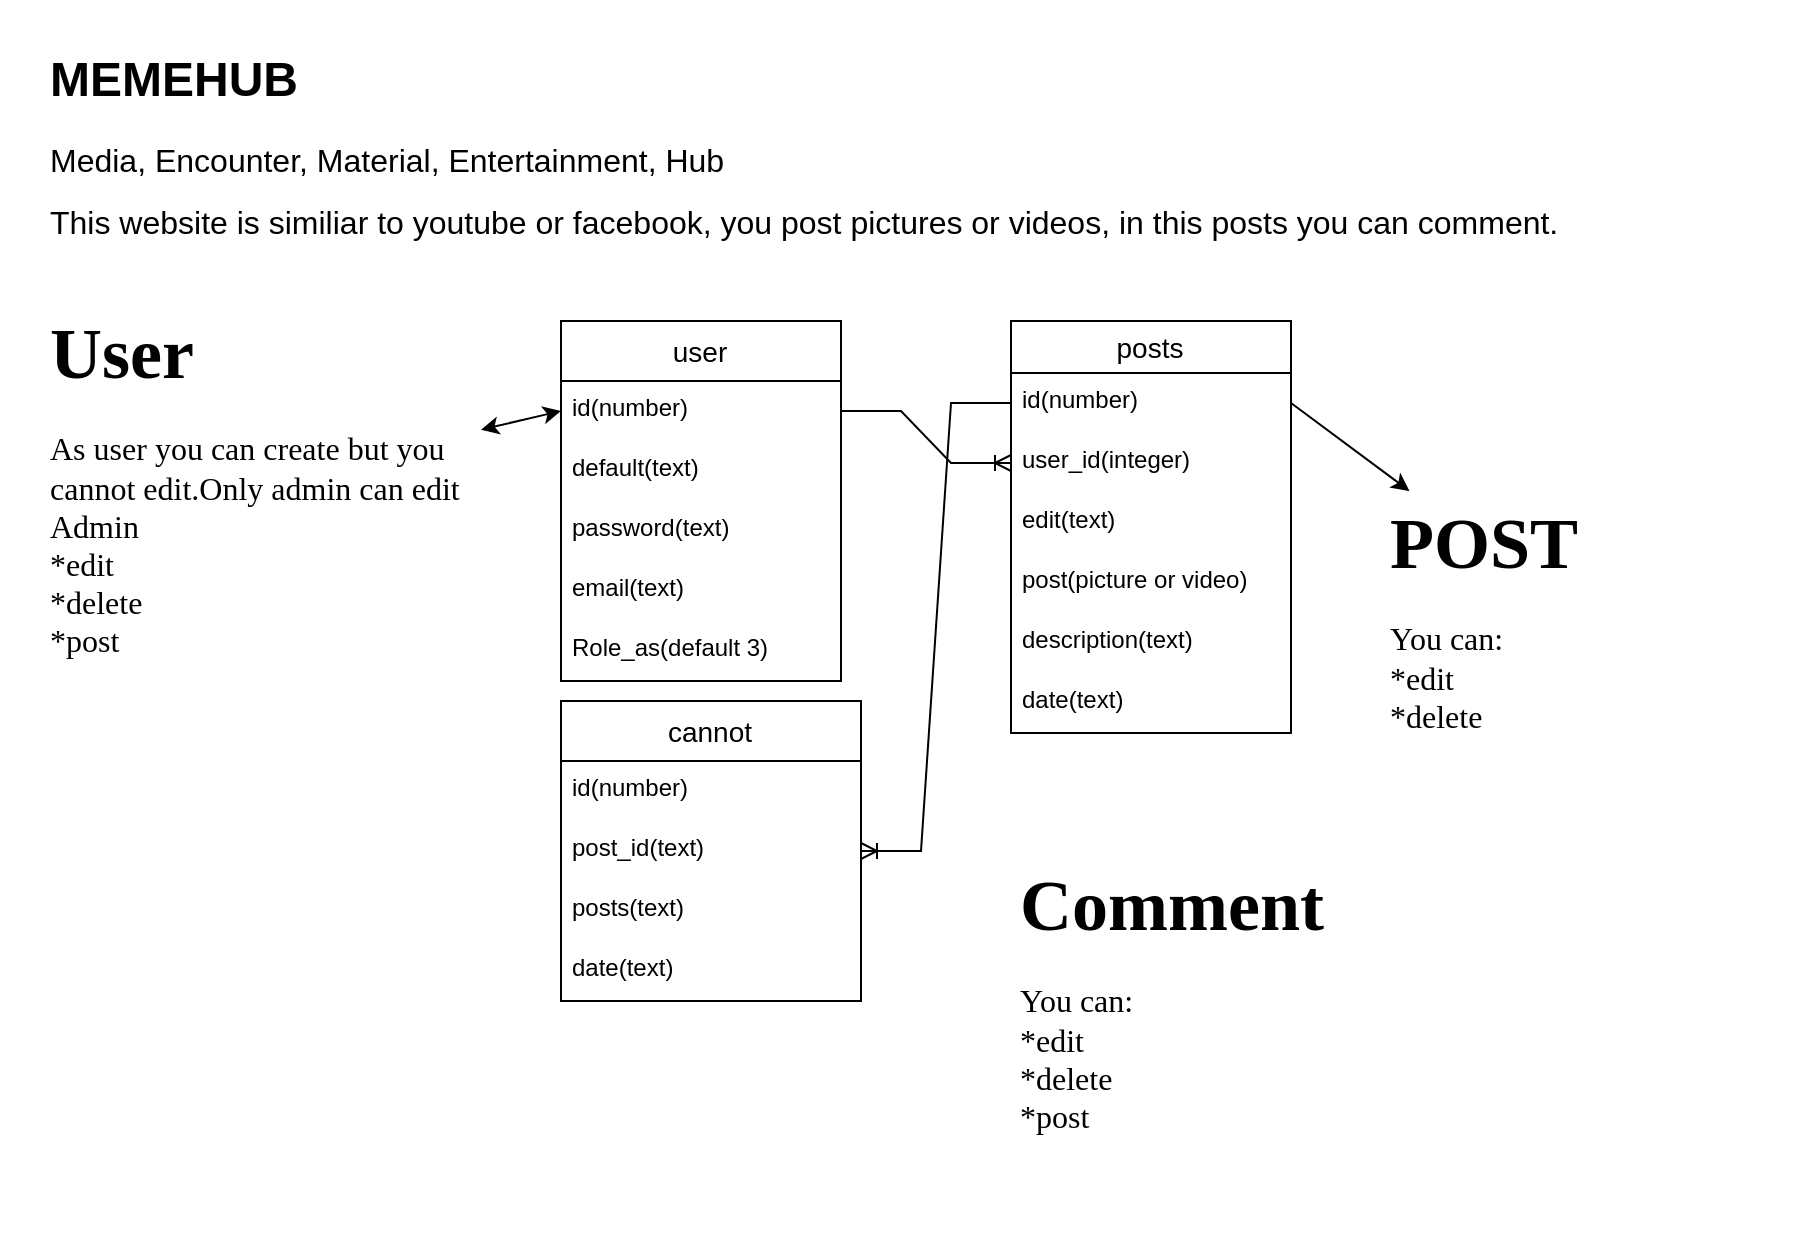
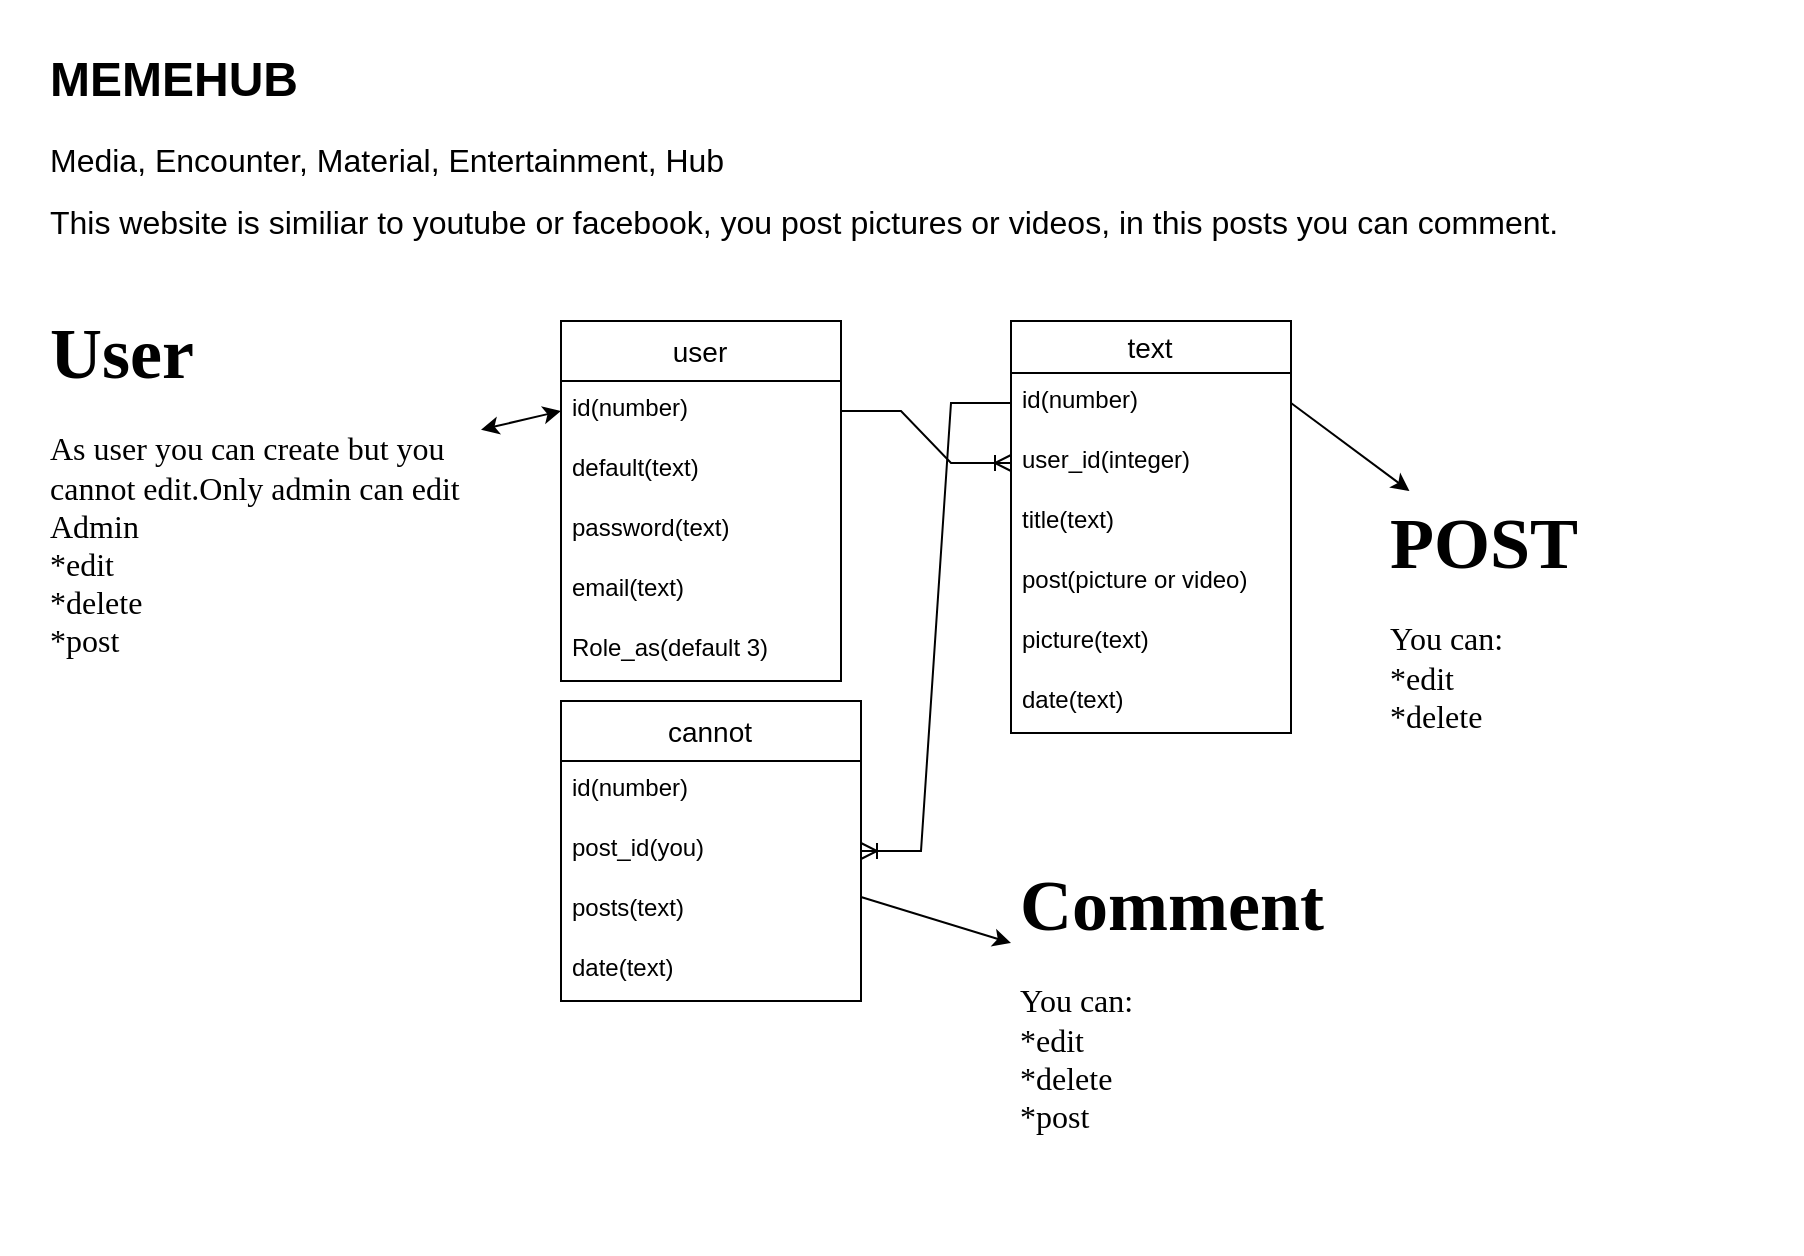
  <mxCell id="0" />
  <mxCell id="1" parent="0" />
- <mxCell id="2" value="posts" style="swimlane;fontStyle=0;childLayout=stackLayout;horizontal=1;startSize=26;horizontalStack=0;resizeParent=1;resizeParentMax=0;resizeLast=0;collapsible=1;marginBottom=0;align=center;fontSize=14;" parent="1" vertex="1"><mxGeometry x="505" y="160" width="140" height="206" as="geometry" /></mxCell>
+ <mxCell id="2" value="text" style="swimlane;fontStyle=0;childLayout=stackLayout;horizontal=1;startSize=26;horizontalStack=0;resizeParent=1;resizeParentMax=0;resizeLast=0;collapsible=1;marginBottom=0;align=center;fontSize=14;" parent="1" vertex="1"><mxGeometry x="505" y="160" width="140" height="206" as="geometry" /></mxCell>
  <mxCell id="3" value="id(number)" style="text;strokeColor=none;fillColor=none;spacingLeft=4;spacingRight=4;overflow=hidden;rotatable=0;points=[[0,0.5],[1,0.5]];portConstraint=eastwest;fontSize=12;" parent="2" vertex="1"><mxGeometry y="26" width="140" height="30" as="geometry" /></mxCell>
  <mxCell id="4" value="user_id(integer)" style="text;strokeColor=none;fillColor=none;spacingLeft=4;spacingRight=4;overflow=hidden;rotatable=0;points=[[0,0.5],[1,0.5]];portConstraint=eastwest;fontSize=12;" parent="2" vertex="1"><mxGeometry y="56" width="140" height="30" as="geometry" /></mxCell>
- <mxCell id="5" value="edit(text)" style="text;strokeColor=none;fillColor=none;spacingLeft=4;spacingRight=4;overflow=hidden;rotatable=0;points=[[0,0.5],[1,0.5]];portConstraint=eastwest;fontSize=12;" parent="2" vertex="1"><mxGeometry y="86" width="140" height="30" as="geometry" /></mxCell>
+ <mxCell id="5" value="title(text)" style="text;strokeColor=none;fillColor=none;spacingLeft=4;spacingRight=4;overflow=hidden;rotatable=0;points=[[0,0.5],[1,0.5]];portConstraint=eastwest;fontSize=12;" parent="2" vertex="1"><mxGeometry y="86" width="140" height="30" as="geometry" /></mxCell>
  <mxCell id="6" value="post(picture or video)" style="text;strokeColor=none;fillColor=none;spacingLeft=4;spacingRight=4;overflow=hidden;rotatable=0;points=[[0,0.5],[1,0.5]];portConstraint=eastwest;fontSize=12;" parent="2" vertex="1"><mxGeometry y="116" width="140" height="30" as="geometry" /></mxCell>
- <mxCell id="7" value="description(text)" style="text;strokeColor=none;fillColor=none;spacingLeft=4;spacingRight=4;overflow=hidden;rotatable=0;points=[[0,0.5],[1,0.5]];portConstraint=eastwest;fontSize=12;" parent="2" vertex="1"><mxGeometry y="146" width="140" height="30" as="geometry" /></mxCell>
+ <mxCell id="7" value="picture(text)" style="text;strokeColor=none;fillColor=none;spacingLeft=4;spacingRight=4;overflow=hidden;rotatable=0;points=[[0,0.5],[1,0.5]];portConstraint=eastwest;fontSize=12;" parent="2" vertex="1"><mxGeometry y="146" width="140" height="30" as="geometry" /></mxCell>
  <mxCell id="8" value="date(text)" style="text;strokeColor=none;fillColor=none;spacingLeft=4;spacingRight=4;overflow=hidden;rotatable=0;points=[[0,0.5],[1,0.5]];portConstraint=eastwest;fontSize=12;" parent="2" vertex="1"><mxGeometry y="176" width="140" height="30" as="geometry" /></mxCell>
  <mxCell id="9" value="user" style="swimlane;fontStyle=0;childLayout=stackLayout;horizontal=1;startSize=30;horizontalStack=0;resizeParent=1;resizeParentMax=0;resizeLast=0;collapsible=1;marginBottom=0;align=center;fontSize=14;" parent="1" vertex="1"><mxGeometry x="280" y="160" width="140" height="180" as="geometry" /></mxCell>
  <mxCell id="10" value="id(number)" style="text;strokeColor=none;fillColor=none;spacingLeft=4;spacingRight=4;overflow=hidden;rotatable=0;points=[[0,0.5],[1,0.5]];portConstraint=eastwest;fontSize=12;" parent="9" vertex="1"><mxGeometry y="30" width="140" height="30" as="geometry" /></mxCell>
  <mxCell id="11" value="default(text)" style="text;strokeColor=none;fillColor=none;spacingLeft=4;spacingRight=4;overflow=hidden;rotatable=0;points=[[0,0.5],[1,0.5]];portConstraint=eastwest;fontSize=12;" parent="9" vertex="1"><mxGeometry y="60" width="140" height="30" as="geometry" /></mxCell>
  <mxCell id="12" value="password(text)" style="text;strokeColor=none;fillColor=none;spacingLeft=4;spacingRight=4;overflow=hidden;rotatable=0;points=[[0,0.5],[1,0.5]];portConstraint=eastwest;fontSize=12;" parent="9" vertex="1"><mxGeometry y="90" width="140" height="30" as="geometry" /></mxCell>
  <mxCell id="13" value="email(text)" style="text;strokeColor=none;fillColor=none;spacingLeft=4;spacingRight=4;overflow=hidden;rotatable=0;points=[[0,0.5],[1,0.5]];portConstraint=eastwest;fontSize=12;" parent="9" vertex="1"><mxGeometry y="120" width="140" height="30" as="geometry" /></mxCell>
  <mxCell id="14" value="Role_as(default 3)" style="text;strokeColor=none;fillColor=none;spacingLeft=4;spacingRight=4;overflow=hidden;rotatable=0;points=[[0,0.5],[1,0.5]];portConstraint=eastwest;fontSize=12;" parent="9" vertex="1"><mxGeometry y="150" width="140" height="30" as="geometry" /></mxCell>
  <mxCell id="15" value="cannot" style="swimlane;fontStyle=0;childLayout=stackLayout;horizontal=1;startSize=30;horizontalStack=0;resizeParent=1;resizeParentMax=0;resizeLast=0;collapsible=1;marginBottom=0;align=center;fontSize=14;" parent="1" vertex="1"><mxGeometry x="280" y="350" width="150" height="150" as="geometry" /></mxCell>
  <mxCell id="16" value="id(number)" style="text;strokeColor=none;fillColor=none;spacingLeft=4;spacingRight=4;overflow=hidden;rotatable=0;points=[[0,0.5],[1,0.5]];portConstraint=eastwest;fontSize=12;" parent="15" vertex="1"><mxGeometry y="30" width="150" height="30" as="geometry" /></mxCell>
- <mxCell id="17" value="post_id(text)" style="text;strokeColor=none;fillColor=none;spacingLeft=4;spacingRight=4;overflow=hidden;rotatable=0;points=[[0,0.5],[1,0.5]];portConstraint=eastwest;fontSize=12;" parent="15" vertex="1"><mxGeometry y="60" width="150" height="30" as="geometry" /></mxCell>
+ <mxCell id="17" value="post_id(you)" style="text;strokeColor=none;fillColor=none;spacingLeft=4;spacingRight=4;overflow=hidden;rotatable=0;points=[[0,0.5],[1,0.5]];portConstraint=eastwest;fontSize=12;" parent="15" vertex="1"><mxGeometry y="60" width="150" height="30" as="geometry" /></mxCell>
  <mxCell id="18" value="posts(text)" style="text;strokeColor=none;fillColor=none;spacingLeft=4;spacingRight=4;overflow=hidden;rotatable=0;points=[[0,0.5],[1,0.5]];portConstraint=eastwest;fontSize=12;" parent="15" vertex="1"><mxGeometry y="90" width="150" height="30" as="geometry" /></mxCell>
  <mxCell id="19" value="date(text)" style="text;strokeColor=none;fillColor=none;spacingLeft=4;spacingRight=4;overflow=hidden;rotatable=0;points=[[0,0.5],[1,0.5]];portConstraint=eastwest;fontSize=12;" parent="15" vertex="1"><mxGeometry y="120" width="150" height="30" as="geometry" /></mxCell>
  <mxCell id="20" value="" style="edgeStyle=entityRelationEdgeStyle;fontSize=12;html=1;endArrow=ERoneToMany;rounded=0;" parent="1" source="10" target="4" edge="1"><mxGeometry width="100" height="100" relative="1" as="geometry"><mxPoint x="540" y="410" as="sourcePoint" /><mxPoint x="640" y="310" as="targetPoint" /></mxGeometry></mxCell>
  <mxCell id="21" value="&lt;h1&gt;&lt;font style=&quot;font-size: 24px;&quot;&gt;MEMEHUB&lt;/font&gt;&lt;/h1&gt;&lt;p&gt;&lt;font size=&quot;3&quot;&gt;Media, Encounter, Material, Entertainment, Hub&lt;br&gt;&lt;/font&gt;&lt;/p&gt;&lt;p&gt;&lt;font size=&quot;3&quot;&gt;This website is similiar to youtube or facebook, you post pictures or videos, in this posts you can comment.&lt;/font&gt;&lt;/p&gt;" style="text;html=1;strokeColor=none;fillColor=none;spacing=5;spacingTop=-20;whiteSpace=wrap;overflow=hidden;rounded=0;" parent="1" vertex="1"><mxGeometry x="20" width="790" height="120" as="geometry" y="20" /></mxCell>
  <mxCell id="22" value="&lt;h1&gt;&lt;font style=&quot;font-size: 36px;&quot;&gt;POST&lt;/font&gt;&lt;/h1&gt;&lt;p&gt;&lt;font size=&quot;3&quot;&gt;You can:&lt;br&gt;*edit&lt;br&gt;*delete&lt;br&gt;&lt;span style=&quot;background-color: initial;&quot;&gt;*post&lt;/span&gt;&lt;/font&gt;&lt;/p&gt;" style="text;html=1;strokeColor=none;fillColor=none;spacing=5;spacingTop=-20;whiteSpace=wrap;overflow=hidden;rounded=0;fontFamily=Comic Sans MS;" parent="1" vertex="1"><mxGeometry x="690" y="245" width="190" height="120" as="geometry" /></mxCell>
  <mxCell id="23" value="&lt;h1&gt;&lt;span style=&quot;font-size: 36px;&quot;&gt;Comment&lt;/span&gt;&lt;/h1&gt;&lt;p&gt;&lt;font size=&quot;3&quot;&gt;You can:&lt;br&gt;*edit&lt;br&gt;*delete&lt;br&gt;&lt;span style=&quot;background-color: initial;&quot;&gt;*post&lt;/span&gt;&lt;/font&gt;&lt;/p&gt;" style="text;html=1;strokeColor=none;fillColor=none;spacing=5;spacingTop=-20;whiteSpace=wrap;overflow=hidden;rounded=0;fontFamily=Comic Sans MS;" parent="1" vertex="1"><mxGeometry x="505" y="426" width="190" height="180" as="geometry" /></mxCell>
+ <mxCell id="24" value="" style="endArrow=classic;html=1;rounded=0;fontFamily=Comic Sans MS;fontSize=24;entryX=0;entryY=0.25;entryDx=0;entryDy=0;" parent="1" source="15" target="23" edge="1"><mxGeometry width="50" height="50" relative="1" as="geometry"><mxPoint x="520" y="330" as="sourcePoint" /><mxPoint x="570" y="280" as="targetPoint" /></mxGeometry></mxCell>
  <mxCell id="25" value="" style="endArrow=classic;html=1;rounded=0;fontFamily=Comic Sans MS;fontSize=24;exitX=1;exitY=0.5;exitDx=0;exitDy=0;" parent="1" source="3" target="22" edge="1"><mxGeometry width="50" height="50" relative="1" as="geometry"><mxPoint x="520" y="330" as="sourcePoint" /><mxPoint x="570" y="280" as="targetPoint" /></mxGeometry></mxCell>
  <mxCell id="26" value="&lt;h1&gt;&lt;span style=&quot;font-size: 36px;&quot;&gt;User&lt;/span&gt;&lt;/h1&gt;&lt;p&gt;&lt;font size=&quot;3&quot;&gt;As user you can create but you cannot edit.Only admin can edit&lt;br&gt;Admin&lt;br&gt;*edit&lt;br&gt;*delete&lt;br&gt;&lt;span style=&quot;background-color: initial;&quot;&gt;*post&lt;/span&gt;&lt;/font&gt;&lt;/p&gt;" style="text;html=1;strokeColor=none;fillColor=none;spacing=5;spacingTop=-20;whiteSpace=wrap;overflow=hidden;rounded=0;fontFamily=Comic Sans MS;" parent="1" vertex="1"><mxGeometry x="20" y="150" width="220" height="180" as="geometry" /></mxCell>
  <mxCell id="27" value="" style="endArrow=classic;startArrow=classic;html=1;rounded=0;fontFamily=Comic Sans MS;fontSize=24;entryX=0;entryY=0.5;entryDx=0;entryDy=0;" parent="1" source="26" target="10" edge="1"><mxGeometry width="50" height="50" relative="1" as="geometry"><mxPoint x="530" y="330" as="sourcePoint" /><mxPoint x="580" y="280" as="targetPoint" /></mxGeometry></mxCell>
  <mxCell id="28" value="" style="edgeStyle=entityRelationEdgeStyle;fontSize=12;html=1;endArrow=ERoneToMany;rounded=0;" edge="1" parent="1" source="3" target="17"><mxGeometry width="100" height="100" relative="1" as="geometry"><mxPoint x="430" y="215" as="sourcePoint" /><mxPoint x="515" y="241" as="targetPoint" /></mxGeometry></mxCell>
